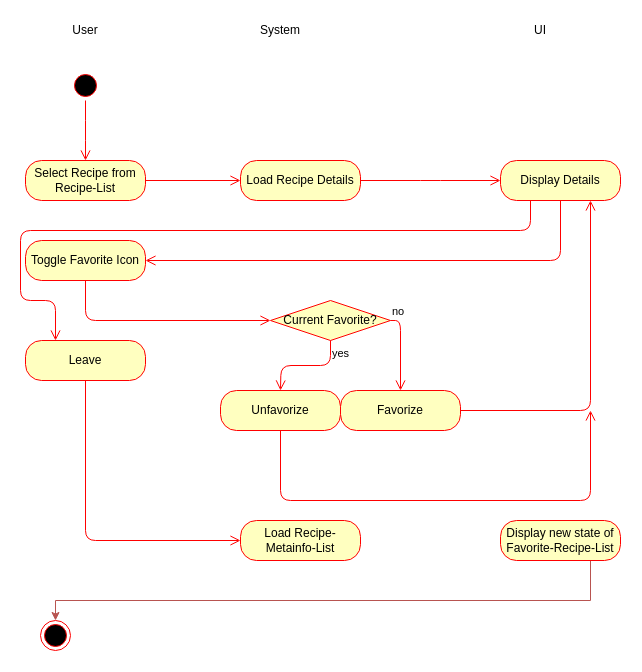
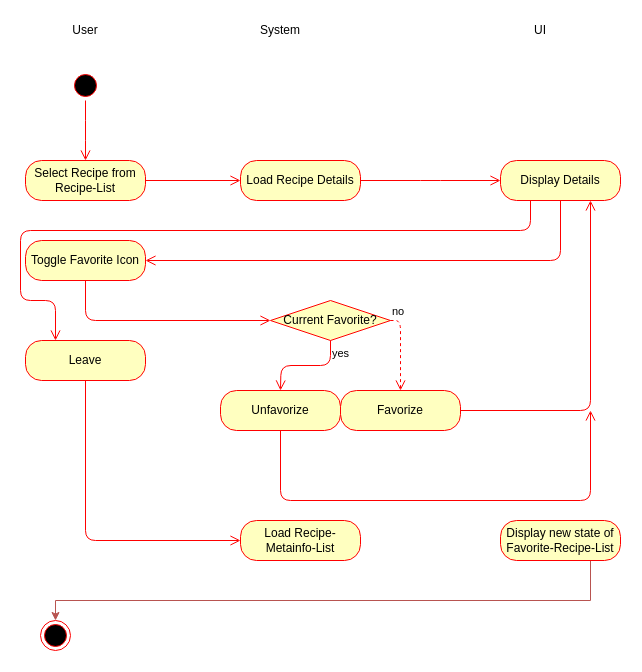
  <mxCell id="0" />
  <mxCell id="1" parent="0" />
  <mxCell id="2" value="" style="ellipse;html=1;shape=startState;fillColor=#000000;strokeColor=#ff0000;" vertex="1" parent="1"><mxGeometry x="70" y="70" width="30" height="30" as="geometry" /></mxCell>
  <mxCell id="3" value="" style="edgeStyle=orthogonalEdgeStyle;html=1;verticalAlign=bottom;endArrow=open;endSize=8;strokeColor=#ff0000;" edge="1" source="2" parent="1"><mxGeometry relative="1" as="geometry"><mxPoint x="85" y="160" as="targetPoint" /></mxGeometry></mxCell>
  <mxCell id="4" value="User" style="text;html=1;strokeColor=none;fillColor=none;align=center;verticalAlign=middle;whiteSpace=wrap;rounded=0;" vertex="1" parent="1"><mxGeometry x="65" y="20" width="40" height="20" as="geometry" /></mxCell>
  <mxCell id="5" value="System" style="text;html=1;strokeColor=none;fillColor=none;align=center;verticalAlign=middle;whiteSpace=wrap;rounded=0;" vertex="1" parent="1"><mxGeometry x="260" y="20" width="40" height="20" as="geometry" /></mxCell>
  <mxCell id="6" value="UI" style="text;html=1;strokeColor=none;fillColor=none;align=center;verticalAlign=middle;whiteSpace=wrap;rounded=0;" vertex="1" parent="1"><mxGeometry x="520" y="20" width="40" height="20" as="geometry" /></mxCell>
  <mxCell id="7" value="Select Recipe from Recipe-List" style="rounded=1;whiteSpace=wrap;html=1;arcSize=40;fontColor=#000000;fillColor=#ffffc0;strokeColor=#ff0000;" vertex="1" parent="1"><mxGeometry x="25" y="160" width="120" height="40" as="geometry" /></mxCell>
  <mxCell id="8" value="" style="edgeStyle=orthogonalEdgeStyle;html=1;verticalAlign=bottom;endArrow=open;endSize=8;strokeColor=#ff0000;" edge="1" source="7" parent="1"><mxGeometry relative="1" as="geometry"><mxPoint x="240" y="180" as="targetPoint" /></mxGeometry></mxCell>
  <mxCell id="9" value="Load Recipe Details" style="rounded=1;whiteSpace=wrap;html=1;arcSize=40;fontColor=#000000;fillColor=#ffffc0;strokeColor=#ff0000;" vertex="1" parent="1"><mxGeometry x="240" y="160" width="120" height="40" as="geometry" /></mxCell>
  <mxCell id="10" value="" style="edgeStyle=orthogonalEdgeStyle;html=1;verticalAlign=bottom;endArrow=open;endSize=8;strokeColor=#ff0000;" edge="1" source="9" parent="1"><mxGeometry relative="1" as="geometry"><mxPoint x="500" y="180" as="targetPoint" /></mxGeometry></mxCell>
  <mxCell id="11" value="Display Details" style="rounded=1;whiteSpace=wrap;html=1;arcSize=40;fontColor=#000000;fillColor=#ffffc0;strokeColor=#ff0000;" vertex="1" parent="1"><mxGeometry x="500" y="160" width="120" height="40" as="geometry" /></mxCell>
  <mxCell id="12" value="" style="edgeStyle=orthogonalEdgeStyle;html=1;verticalAlign=bottom;endArrow=open;endSize=8;strokeColor=#ff0000;entryX=1;entryY=0.5;entryDx=0;entryDy=0;" edge="1" source="11" parent="1" target="13"><mxGeometry relative="1" as="geometry"><mxPoint x="560" y="260" as="targetPoint" /><Array as="points"><mxPoint x="560" y="260" /></Array></mxGeometry></mxCell>
  <mxCell id="13" value="Toggle Favorite Icon" style="rounded=1;whiteSpace=wrap;html=1;arcSize=40;fontColor=#000000;fillColor=#ffffc0;strokeColor=#ff0000;" vertex="1" parent="1"><mxGeometry x="25" y="240" width="120" height="40" as="geometry" /></mxCell>
  <mxCell id="14" value="" style="edgeStyle=orthogonalEdgeStyle;html=1;verticalAlign=bottom;endArrow=open;endSize=8;strokeColor=#ff0000;entryX=0;entryY=0.5;entryDx=0;entryDy=0;" edge="1" source="13" parent="1" target="15"><mxGeometry relative="1" as="geometry"><mxPoint x="85" y="340" as="targetPoint" /><Array as="points"><mxPoint x="85" y="320" /></Array></mxGeometry></mxCell>
  <mxCell id="15" value="Current Favorite?" style="rhombus;whiteSpace=wrap;html=1;fillColor=#ffffc0;strokeColor=#ff0000;" vertex="1" parent="1"><mxGeometry x="270" y="300" width="120" height="40" as="geometry" /></mxCell>
- <mxCell id="16" value="no" style="edgeStyle=orthogonalEdgeStyle;html=1;align=left;verticalAlign=bottom;endArrow=open;endSize=8;strokeColor=#ff0000;entryX=0.5;entryY=0;entryDx=0;entryDy=0;" edge="1" source="15" parent="1" target="20"><mxGeometry x="-1" relative="1" as="geometry"><mxPoint x="390" y="320" as="targetPoint" /><Array as="points"><mxPoint x="400" y="320" /></Array></mxGeometry></mxCell>
+ <mxCell id="16" value="no" style="edgeStyle=orthogonalEdgeStyle;html=1;align=left;verticalAlign=bottom;endArrow=open;endSize=8;strokeColor=#ff0000;entryX=0.5;entryY=0;entryDx=0;entryDy=0;dashed=1;" edge="1" source="15" parent="1" target="20"><mxGeometry x="-1" relative="1" as="geometry"><mxPoint x="390" y="320" as="targetPoint" /><Array as="points"><mxPoint x="400" y="320" /></Array></mxGeometry></mxCell>
  <mxCell id="17" value="yes" style="edgeStyle=orthogonalEdgeStyle;html=1;align=left;verticalAlign=top;endArrow=open;endSize=8;strokeColor=#ff0000;" edge="1" source="15" parent="1"><mxGeometry x="-1" relative="1" as="geometry"><mxPoint x="280" y="390" as="targetPoint" /></mxGeometry></mxCell>
  <mxCell id="18" value="Unfavorize" style="rounded=1;whiteSpace=wrap;html=1;arcSize=40;fontColor=#000000;fillColor=#ffffc0;strokeColor=#ff0000;" vertex="1" parent="1"><mxGeometry x="220" y="390" width="120" height="40" as="geometry" /></mxCell>
  <mxCell id="19" value="" style="edgeStyle=orthogonalEdgeStyle;html=1;verticalAlign=bottom;endArrow=open;endSize=8;strokeColor=#ff0000;" edge="1" source="18" parent="1"><mxGeometry relative="1" as="geometry"><mxPoint x="590" y="410" as="targetPoint" /><Array as="points"><mxPoint x="280" y="500" /><mxPoint x="590" y="500" /></Array></mxGeometry></mxCell>
  <mxCell id="20" value="Favorize" style="rounded=1;whiteSpace=wrap;html=1;arcSize=40;fontColor=#000000;fillColor=#ffffc0;strokeColor=#ff0000;" vertex="1" parent="1"><mxGeometry x="340" y="390" width="120" height="40" as="geometry" /></mxCell>
  <mxCell id="21" value="" style="edgeStyle=orthogonalEdgeStyle;html=1;verticalAlign=bottom;endArrow=open;endSize=8;strokeColor=#ff0000;entryX=0.75;entryY=1;entryDx=0;entryDy=0;" edge="1" source="20" parent="1" target="11"><mxGeometry relative="1" as="geometry"><mxPoint x="400" y="490" as="targetPoint" /></mxGeometry></mxCell>
  <mxCell id="22" value="Leave" style="rounded=1;whiteSpace=wrap;html=1;arcSize=40;fontColor=#000000;fillColor=#ffffc0;strokeColor=#ff0000;" vertex="1" parent="1"><mxGeometry x="25" y="340" width="120" height="40" as="geometry" /></mxCell>
  <mxCell id="23" value="" style="edgeStyle=orthogonalEdgeStyle;html=1;verticalAlign=bottom;endArrow=open;endSize=8;strokeColor=#ff0000;entryX=0;entryY=0.5;entryDx=0;entryDy=0;" edge="1" source="22" parent="1" target="25"><mxGeometry relative="1" as="geometry"><mxPoint x="85" y="440" as="targetPoint" /><Array as="points"><mxPoint x="85" y="540" /></Array></mxGeometry></mxCell>
  <mxCell id="24" value="" style="edgeStyle=orthogonalEdgeStyle;html=1;verticalAlign=bottom;endArrow=open;endSize=8;strokeColor=#ff0000;entryX=0.25;entryY=0;entryDx=0;entryDy=0;exitX=0.25;exitY=1;exitDx=0;exitDy=0;" edge="1" parent="1" source="11" target="22"><mxGeometry relative="1" as="geometry"><mxPoint x="155" y="270" as="targetPoint" /><mxPoint x="570" y="210" as="sourcePoint" /><Array as="points"><mxPoint x="530" y="230" /><mxPoint x="20" y="230" /><mxPoint x="20" y="300" /><mxPoint x="55" y="300" /></Array></mxGeometry></mxCell>
  <mxCell id="25" value="Load Recipe-Metainfo-List" style="rounded=1;whiteSpace=wrap;html=1;arcSize=40;fontColor=#000000;fillColor=#ffffc0;strokeColor=#ff0000;" vertex="1" parent="1"><mxGeometry x="240" y="520" width="120" height="40" as="geometry" /></mxCell>
  <mxCell id="26" style="edgeStyle=orthogonalEdgeStyle;rounded=0;orthogonalLoop=1;jettySize=auto;html=1;exitX=0.75;exitY=1;exitDx=0;exitDy=0;entryX=0.5;entryY=0;entryDx=0;entryDy=0;fillColor=#f8cecc;strokeColor=#b85450;" edge="1" parent="1" source="27" target="28"><mxGeometry relative="1" as="geometry"><Array as="points"><mxPoint x="590" y="600" /><mxPoint x="55" y="600" /></Array></mxGeometry></mxCell>
  <mxCell id="27" value="Display new state of Favorite-Recipe-List" style="rounded=1;whiteSpace=wrap;html=1;arcSize=40;fontColor=#000000;fillColor=#ffffc0;strokeColor=#ff0000;" vertex="1" parent="1"><mxGeometry x="500" y="520" width="120" height="40" as="geometry" /></mxCell>
  <mxCell id="28" value="" style="ellipse;html=1;shape=endState;fillColor=#000000;strokeColor=#ff0000;" vertex="1" parent="1"><mxGeometry x="40" y="620" width="30" height="30" as="geometry" /></mxCell>
